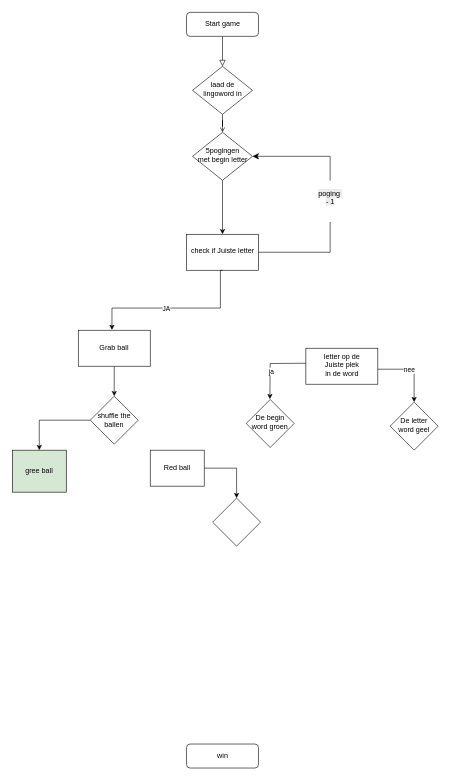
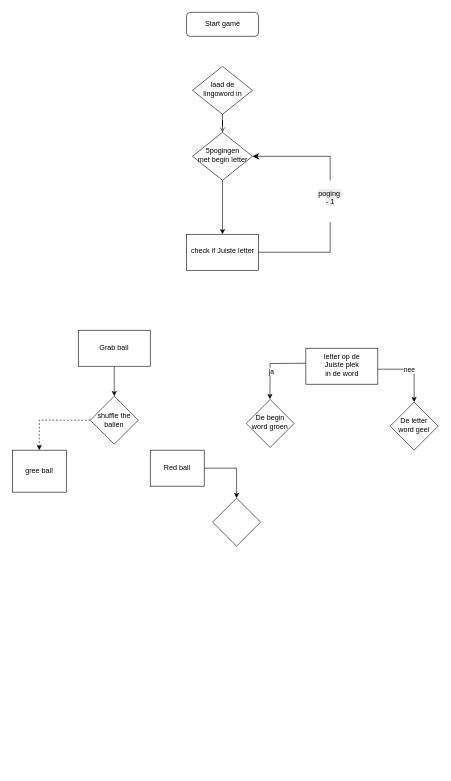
  <mxCell id="0" />
  <mxCell id="1" parent="0" />
- <mxCell id="2" value="" style="rounded=0;html=1;jettySize=auto;orthogonalLoop=1;fontSize=11;endArrow=block;endFill=0;endSize=8;strokeWidth=1;shadow=0;labelBackgroundColor=none;edgeStyle=orthogonalEdgeStyle;" parent="1" source="3" target="5" edge="1"><mxGeometry relative="1" as="geometry" /></mxCell>
  <mxCell id="3" value="Start game" style="rounded=1;whiteSpace=wrap;html=1;fontSize=12;glass=0;strokeWidth=1;shadow=0;" parent="1" vertex="1"><mxGeometry x="310.5" width="120" height="40" as="geometry" y="20" /></mxCell>
  <mxCell id="4" value="" style="edgeStyle=orthogonalEdgeStyle;rounded=0;orthogonalLoop=1;jettySize=auto;html=1;endArrow=open;" parent="1" source="5" target="7" edge="1"><mxGeometry relative="1" as="geometry" /></mxCell>
  <mxCell id="5" value="laad de lingoword in" style="rhombus;whiteSpace=wrap;html=1;shadow=0;fontFamily=Helvetica;fontSize=12;align=center;strokeWidth=1;spacing=6;spacingTop=-4;" parent="1" vertex="1"><mxGeometry x="320.5" y="110" width="100" height="80" as="geometry" /></mxCell>
  <mxCell id="6" value="" style="edgeStyle=orthogonalEdgeStyle;rounded=0;orthogonalLoop=1;jettySize=auto;html=1;" parent="1" source="7" target="12" edge="1"><mxGeometry relative="1" as="geometry" /></mxCell>
  <mxCell id="7" value="5pogingen&lt;div&gt;met begin letter&lt;/div&gt;" style="rhombus;whiteSpace=wrap;html=1;shadow=0;fontFamily=Helvetica;fontSize=12;align=center;strokeWidth=1;spacing=6;spacingTop=-4;" parent="1" vertex="1"><mxGeometry x="320.5" y="220" width="100" height="80" as="geometry" /></mxCell>
  <mxCell id="8" value="" style="edgeStyle=orthogonalEdgeStyle;rounded=0;orthogonalLoop=1;jettySize=auto;html=1;" parent="1" edge="1"><mxGeometry relative="1" as="geometry"><mxPoint x="519.5" y="605" as="sourcePoint" /><mxPoint x="449.5" y="665" as="targetPoint" /></mxGeometry></mxCell>
  <mxCell id="9" value="ja" style="edgeLabel;html=1;align=center;verticalAlign=middle;resizable=0;points=[];" parent="8" vertex="1" connectable="0"><mxGeometry x="0.267" y="2" relative="1" as="geometry"><mxPoint as="offset" /></mxGeometry></mxCell>
  <mxCell id="10" value="" style="edgeStyle=orthogonalEdgeStyle;rounded=0;orthogonalLoop=1;jettySize=auto;html=1;entryX=0.5;entryY=0;entryDx=0;entryDy=0;" parent="1" edge="1" target="20"><mxGeometry relative="1" as="geometry"><mxPoint x="539.5" y="615" as="sourcePoint" /><mxPoint x="690" y="675.5" as="targetPoint" /><Array as="points"><mxPoint x="690" y="615" /></Array></mxGeometry></mxCell>
  <mxCell id="11" value="nee" style="edgeLabel;html=1;align=center;verticalAlign=middle;resizable=0;points=[];" parent="10" vertex="1" connectable="0"><mxGeometry x="0.382" relative="1" as="geometry"><mxPoint as="offset" /></mxGeometry></mxCell>
  <mxCell id="12" value="check if Juiste letter" style="whiteSpace=wrap;html=1;shadow=0;strokeWidth=1;spacing=6;spacingTop=-4;" parent="1" vertex="1"><mxGeometry x="310.5" y="390" width="120" height="60" as="geometry" /></mxCell>
  <mxCell id="13" value="De begin word groen" style="rhombus;whiteSpace=wrap;html=1;shadow=0;strokeWidth=1;spacing=6;spacingTop=-4;" parent="1" vertex="1"><mxGeometry x="410" y="665.5" width="80" height="80" as="geometry" /></mxCell>
  <mxCell id="14" value="letter op de&lt;br&gt;Juiste plek&lt;br&gt;in de word" style="whiteSpace=wrap;html=1;shadow=0;strokeWidth=1;spacing=6;spacingTop=-4;" parent="1" vertex="1"><mxGeometry x="509.5" y="580" width="120" height="60" as="geometry" /></mxCell>
  <mxCell id="15" value="&#10;&lt;span style=&quot;color: rgb(0, 0, 0); font-family: Helvetica; font-size: 12px; font-style: normal; font-variant-ligatures: normal; font-variant-caps: normal; font-weight: 400; letter-spacing: normal; orphans: 2; text-align: left; text-indent: 0px; text-transform: none; widows: 2; word-spacing: 0px; -webkit-text-stroke-width: 0px; white-space: normal; background-color: rgb(236, 236, 236); text-decoration-thickness: initial; text-decoration-style: initial; text-decoration-color: initial; display: inline !important; float: none;&quot;&gt;poging&amp;nbsp; - 1&lt;/span&gt;&#10;&#10;" style="edgeStyle=elbowEdgeStyle;elbow=horizontal;endArrow=classic;html=1;curved=0;rounded=0;endSize=8;startSize=8;exitX=1;exitY=0.5;exitDx=0;exitDy=0;entryX=1;entryY=0.5;entryDx=0;entryDy=0;" parent="1" source="12" target="7" edge="1"><mxGeometry width="50" height="50" relative="1" as="geometry"><mxPoint x="380" y="630" as="sourcePoint" /><mxPoint x="430" y="580" as="targetPoint" /><Array as="points"><mxPoint x="550" y="410" /></Array></mxGeometry></mxCell>
- <mxCell id="16" value="" style="edgeStyle=orthogonalEdgeStyle;rounded=0;orthogonalLoop=1;jettySize=auto;html=1;exitX=0.5;exitY=1;exitDx=0;exitDy=0;entryX=0.468;entryY=-0.007;entryDx=0;entryDy=0;entryPerimeter=0;" edge="1" parent="1" source="12" target="19"><mxGeometry relative="1" as="geometry"><mxPoint x="367" y="473" as="sourcePoint" /><mxPoint x="187" y="613" as="targetPoint" /><Array as="points"><mxPoint x="367" y="450" /><mxPoint x="367" y="513" /><mxPoint x="186" y="513" /></Array></mxGeometry></mxCell>
- <mxCell id="17" value="JA" style="edgeLabel;html=1;align=center;verticalAlign=middle;resizable=0;points=[];" vertex="1" connectable="0" parent="16"><mxGeometry x="0.107" relative="1" as="geometry"><mxPoint as="offset" /></mxGeometry></mxCell>
  <mxCell id="18" value="" style="edgeStyle=orthogonalEdgeStyle;rounded=0;orthogonalLoop=1;jettySize=auto;html=1;" edge="1" parent="1" source="19" target="23"><mxGeometry relative="1" as="geometry" /></mxCell>
  <mxCell id="19" value="Grab ball" style="rounded=0;whiteSpace=wrap;html=1;" vertex="1" parent="1"><mxGeometry x="130" y="550" width="120" height="60" as="geometry" /></mxCell>
  <mxCell id="20" value="De letter word geel" style="rhombus;whiteSpace=wrap;html=1;shadow=0;strokeWidth=1;spacing=6;spacingTop=-4;" vertex="1" parent="1"><mxGeometry x="650" y="670" width="80" height="80" as="geometry" /></mxCell>
- <mxCell id="21" value="win" style="rounded=1;whiteSpace=wrap;html=1;fontSize=12;glass=0;strokeWidth=1;shadow=0;" vertex="1" parent="1"><mxGeometry x="310.5" y="1240" width="120" height="40" as="geometry" /></mxCell>
- <mxCell id="22" value="" style="edgeStyle=orthogonalEdgeStyle;rounded=0;orthogonalLoop=1;jettySize=auto;html=1;" edge="1" parent="1" source="23" target="26"><mxGeometry relative="1" as="geometry" /></mxCell>
+ <mxCell id="22" value="" style="edgeStyle=orthogonalEdgeStyle;rounded=0;orthogonalLoop=1;jettySize=auto;html=1;dashed=1;" edge="1" parent="1" source="23" target="26"><mxGeometry relative="1" as="geometry" /></mxCell>
  <mxCell id="23" value="shuffle the ballen" style="rhombus;whiteSpace=wrap;html=1;rounded=0;" vertex="1" parent="1"><mxGeometry x="150" y="660" width="80" height="80" as="geometry" /></mxCell>
  <mxCell id="24" value="" style="edgeStyle=orthogonalEdgeStyle;rounded=0;orthogonalLoop=1;jettySize=auto;html=1;" edge="1" parent="1" source="25" target="27"><mxGeometry relative="1" as="geometry" /></mxCell>
  <mxCell id="25" value="Red ball" style="rounded=0;whiteSpace=wrap;html=1;" vertex="1" parent="1"><mxGeometry x="250" y="750" width="90" height="60" as="geometry" /></mxCell>
- <mxCell id="26" value="gree ball" style="rounded=0;whiteSpace=wrap;html=1;fillColor=#d5e8d4;" vertex="1" parent="1"><mxGeometry x="20" y="750" width="90" height="70" as="geometry" /></mxCell>
+ <mxCell id="26" value="gree ball" style="rounded=0;whiteSpace=wrap;html=1;" vertex="1" parent="1"><mxGeometry x="20" y="750" width="90" height="70" as="geometry" /></mxCell>
  <mxCell id="27" value="" style="rhombus;whiteSpace=wrap;html=1;rounded=0;" vertex="1" parent="1"><mxGeometry x="354" y="830" width="80" height="80" as="geometry" /></mxCell>
